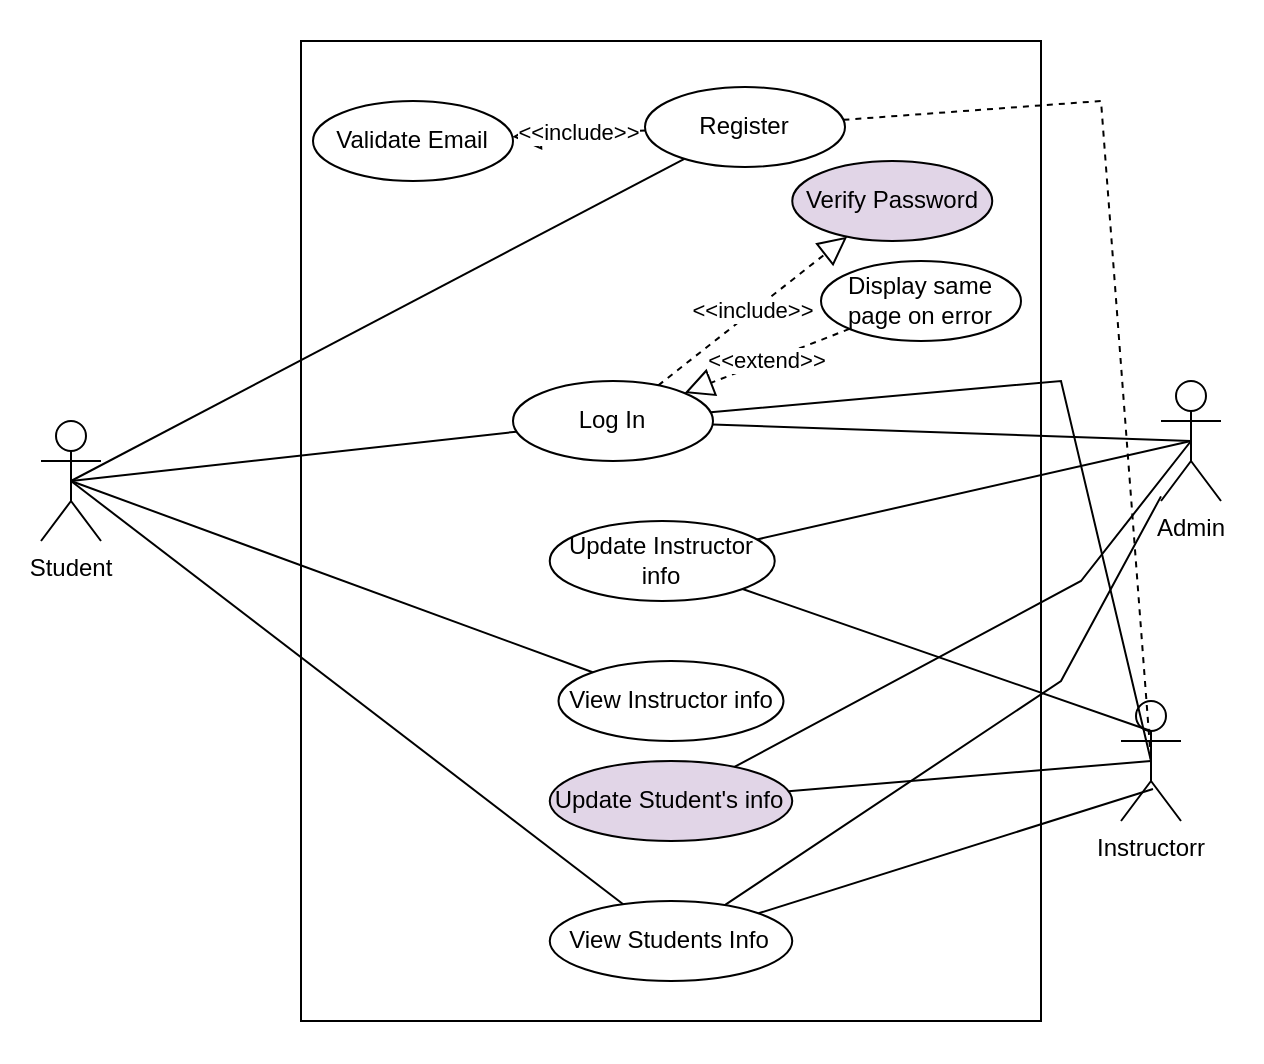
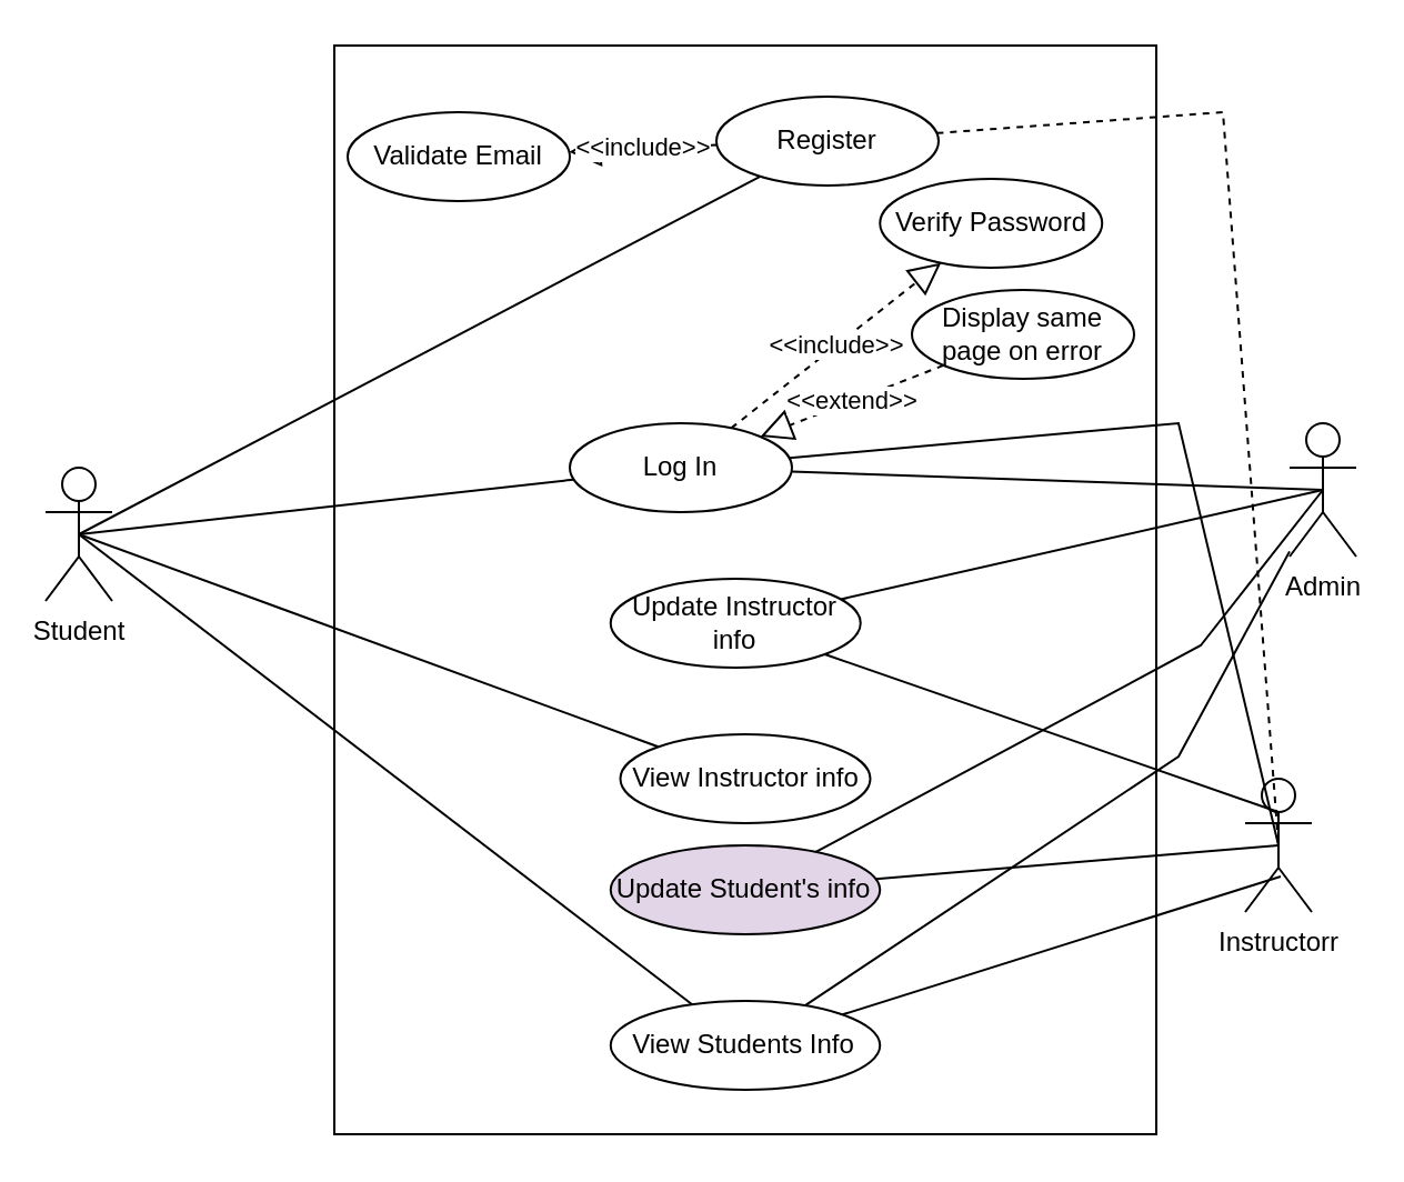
  <mxCell id="0" />
  <mxCell id="1" parent="0" />
  <mxCell id="2" value="" style="html=1;" parent="1" vertex="1"><mxGeometry x="150" y="20" width="370" height="490" as="geometry" /></mxCell>
  <mxCell id="3" value="Student" style="shape=umlActor;verticalLabelPosition=bottom;verticalAlign=top;html=1;" parent="1" vertex="1"><mxGeometry x="20" y="210" width="30" height="60" as="geometry" /></mxCell>
  <mxCell id="4" value="Admin" style="shape=umlActor;verticalLabelPosition=bottom;verticalAlign=top;html=1;" parent="1" vertex="1"><mxGeometry x="580" y="190" width="30" height="60" as="geometry" /></mxCell>
  <mxCell id="5" value="Instructorr" style="shape=umlActor;verticalLabelPosition=bottom;verticalAlign=top;html=1;" parent="1" vertex="1"><mxGeometry x="560" y="350" width="30" height="60" as="geometry" /></mxCell>
  <mxCell id="6" value="Log In" style="ellipse;whiteSpace=wrap;html=1;" parent="1" vertex="1"><mxGeometry x="256" y="190" width="100" height="40" as="geometry" /></mxCell>
  <mxCell id="7" value="Update Instructor info" style="ellipse;whiteSpace=wrap;html=1;" parent="1" vertex="1"><mxGeometry x="274.37" y="260" width="112.5" height="40" as="geometry" /></mxCell>
  <mxCell id="8" value="Display same page on error" style="ellipse;whiteSpace=wrap;html=1;" parent="1" vertex="1"><mxGeometry x="410" y="130" width="100" height="40" as="geometry" /></mxCell>
- <mxCell id="9" value="Verify Password" style="ellipse;whiteSpace=wrap;html=1;fillColor=#e1d5e7;" parent="1" vertex="1"><mxGeometry x="395.63" y="80" width="100" height="40" as="geometry" /></mxCell>
+ <mxCell id="9" value="Verify Password" style="ellipse;whiteSpace=wrap;html=1;" parent="1" vertex="1"><mxGeometry x="395.63" y="80" width="100" height="40" as="geometry" /></mxCell>
  <mxCell id="10" value="&amp;lt;&amp;lt;include&amp;gt;&amp;gt;" style="endArrow=block;dashed=1;endFill=0;endSize=12;html=1;rounded=0;" parent="1" source="6" target="9" edge="1"><mxGeometry width="160" relative="1" as="geometry"><mxPoint x="290" y="240" as="sourcePoint" /><mxPoint x="450" y="240" as="targetPoint" /><Array as="points" /></mxGeometry></mxCell>
  <mxCell id="11" value="&amp;lt;&amp;lt;extend&amp;gt;&amp;gt;" style="endArrow=block;dashed=1;endFill=0;endSize=12;html=1;rounded=0;" parent="1" source="8" target="6" edge="1"><mxGeometry width="160" relative="1" as="geometry"><mxPoint x="363.225" y="89.948" as="sourcePoint" /><mxPoint x="406.691" y="79.994" as="targetPoint" /><Array as="points" /></mxGeometry></mxCell>
  <mxCell id="12" value="Update Student's info" style="ellipse;whiteSpace=wrap;html=1;fillColor=#e1d5e7;" parent="1" vertex="1"><mxGeometry x="274.37" y="380" width="121.25" height="40" as="geometry" /></mxCell>
  <mxCell id="13" value="" style="endArrow=none;html=1;rounded=0;exitX=0.5;exitY=0.5;exitDx=0;exitDy=0;exitPerimeter=0;" parent="1" source="3" target="6" edge="1"><mxGeometry width="50" height="50" relative="1" as="geometry"><mxPoint x="350" y="270" as="sourcePoint" /><mxPoint x="400" y="220" as="targetPoint" /></mxGeometry></mxCell>
  <mxCell id="14" value="" style="endArrow=none;html=1;rounded=0;entryX=0.5;entryY=0.5;entryDx=0;entryDy=0;entryPerimeter=0;" parent="1" source="7" target="4" edge="1"><mxGeometry width="50" height="50" relative="1" as="geometry"><mxPoint x="137.01" y="275" as="sourcePoint" /><mxPoint x="266.63" y="177.681" as="targetPoint" /></mxGeometry></mxCell>
  <mxCell id="15" value="" style="endArrow=none;html=1;rounded=0;entryX=0.5;entryY=0.5;entryDx=0;entryDy=0;entryPerimeter=0;" parent="1" source="12" target="4" edge="1"><mxGeometry width="50" height="50" relative="1" as="geometry"><mxPoint x="157.01" y="295" as="sourcePoint" /><mxPoint x="286.63" y="197.681" as="targetPoint" /><Array as="points"><mxPoint x="540" y="290" /></Array></mxGeometry></mxCell>
  <mxCell id="16" value="" style="endArrow=none;html=1;rounded=0;entryX=0.5;entryY=0.5;entryDx=0;entryDy=0;entryPerimeter=0;" parent="1" source="12" target="5" edge="1"><mxGeometry width="50" height="50" relative="1" as="geometry"><mxPoint x="167.01" y="305" as="sourcePoint" /><mxPoint x="296.63" y="207.681" as="targetPoint" /></mxGeometry></mxCell>
  <mxCell id="17" value="" style="endArrow=none;html=1;rounded=0;exitX=0.5;exitY=0.5;exitDx=0;exitDy=0;exitPerimeter=0;" parent="1" source="4" target="6" edge="1"><mxGeometry width="50" height="50" relative="1" as="geometry"><mxPoint x="75" y="230" as="sourcePoint" /><mxPoint x="306.589" y="152.804" as="targetPoint" /></mxGeometry></mxCell>
  <mxCell id="18" value="" style="endArrow=none;html=1;rounded=0;exitX=0.5;exitY=0.5;exitDx=0;exitDy=0;exitPerimeter=0;" parent="1" source="5" target="6" edge="1"><mxGeometry width="50" height="50" relative="1" as="geometry"><mxPoint x="85" y="240" as="sourcePoint" /><mxPoint x="316.589" y="162.804" as="targetPoint" /><Array as="points"><mxPoint x="530" y="190" /></Array></mxGeometry></mxCell>
  <mxCell id="19" value="View Instructor info" style="ellipse;whiteSpace=wrap;html=1;" parent="1" vertex="1"><mxGeometry x="278.75" y="330" width="112.5" height="40" as="geometry" /></mxCell>
  <mxCell id="20" value="" style="endArrow=none;html=1;rounded=0;exitX=0.5;exitY=0.5;exitDx=0;exitDy=0;exitPerimeter=0;" parent="1" source="3" target="19" edge="1"><mxGeometry width="50" height="50" relative="1" as="geometry"><mxPoint x="75" y="230" as="sourcePoint" /><mxPoint x="295" y="230" as="targetPoint" /></mxGeometry></mxCell>
  <mxCell id="21" value="Register" style="ellipse;whiteSpace=wrap;html=1;" parent="1" vertex="1"><mxGeometry x="322" y="43" width="100" height="40" as="geometry" /></mxCell>
  <mxCell id="22" value="" style="endArrow=none;html=1;rounded=0;exitX=0.5;exitY=0.5;exitDx=0;exitDy=0;exitPerimeter=0;" parent="1" source="3" target="21" edge="1"><mxGeometry width="50" height="50" relative="1" as="geometry"><mxPoint x="75" y="230" as="sourcePoint" /><mxPoint x="293.412" y="171.103" as="targetPoint" /></mxGeometry></mxCell>
  <mxCell id="23" value="" style="endArrow=none;html=1;rounded=0;entryX=0.5;entryY=0.5;entryDx=0;entryDy=0;entryPerimeter=0;dashed=1;" parent="1" source="21" target="5" edge="1"><mxGeometry width="50" height="50" relative="1" as="geometry"><mxPoint x="95" y="250" as="sourcePoint" /><mxPoint x="313.412" y="191.103" as="targetPoint" /><Array as="points"><mxPoint x="550" y="50" /></Array></mxGeometry></mxCell>
  <mxCell id="24" value="&amp;lt;&amp;lt;include&amp;gt;&amp;gt;" style="endArrow=block;dashed=1;endFill=0;endSize=12;html=1;rounded=0;" parent="1" source="21" target="25" edge="1"><mxGeometry width="160" relative="1" as="geometry"><mxPoint x="361.415" y="143.019" as="sourcePoint" /><mxPoint x="250" y="70" as="targetPoint" /><Array as="points" /></mxGeometry></mxCell>
  <mxCell id="25" value="Validate Email" style="ellipse;whiteSpace=wrap;html=1;" parent="1" vertex="1"><mxGeometry x="156" y="50" width="100" height="40" as="geometry" /></mxCell>
  <mxCell id="26" value="" style="endArrow=none;html=1;rounded=0;entryX=0.5;entryY=0.25;entryDx=0;entryDy=0;entryPerimeter=0;" parent="1" source="7" target="5" edge="1"><mxGeometry width="50" height="50" relative="1" as="geometry"><mxPoint x="350" y="320" as="sourcePoint" /><mxPoint x="400" y="270" as="targetPoint" /></mxGeometry></mxCell>
  <mxCell id="27" value="View Students Info" style="ellipse;whiteSpace=wrap;html=1;" parent="1" vertex="1"><mxGeometry x="274.37" y="450" width="121.25" height="40" as="geometry" /></mxCell>
  <mxCell id="28" value="" style="endArrow=none;html=1;rounded=0;entryX=0.533;entryY=0.733;entryDx=0;entryDy=0;entryPerimeter=0;" parent="1" source="27" target="5" edge="1"><mxGeometry relative="1" as="geometry"><mxPoint x="290" y="300" as="sourcePoint" /><mxPoint x="450" y="300" as="targetPoint" /></mxGeometry></mxCell>
  <mxCell id="29" value="" style="endArrow=none;html=1;rounded=0;exitX=0.5;exitY=0.5;exitDx=0;exitDy=0;exitPerimeter=0;" parent="1" source="3" target="27" edge="1"><mxGeometry relative="1" as="geometry"><mxPoint x="290" y="300" as="sourcePoint" /><mxPoint x="450" y="300" as="targetPoint" /></mxGeometry></mxCell>
  <mxCell id="30" value="" style="endArrow=none;html=1;rounded=0;" parent="1" source="27" target="4" edge="1"><mxGeometry relative="1" as="geometry"><mxPoint x="290" y="300" as="sourcePoint" /><mxPoint x="450" y="300" as="targetPoint" /><Array as="points"><mxPoint x="530" y="340" /></Array></mxGeometry></mxCell>
